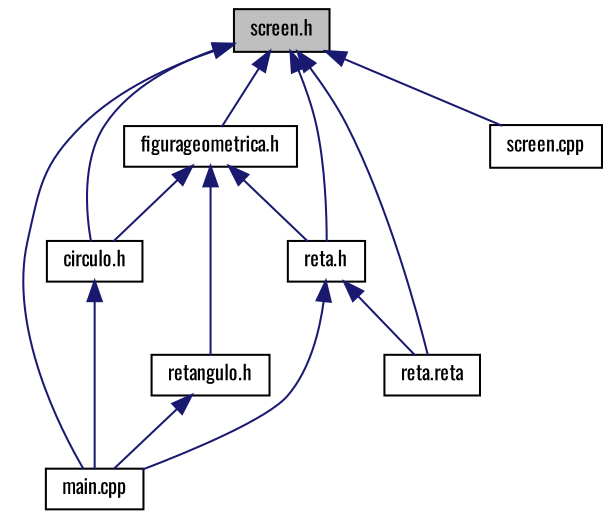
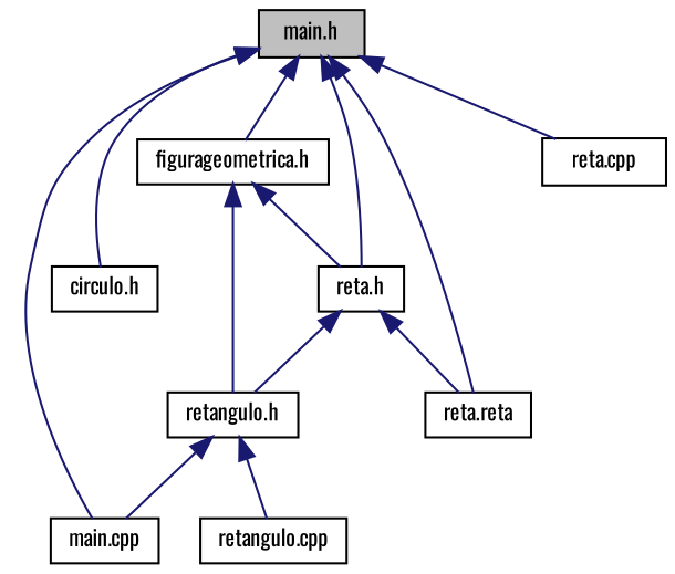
  digraph {
    fontname=Oswald
    node [color=black fillcolor=white fontname=Oswald fontsize=10 shape=record style=filled]
    edge [color=midnightblue dir=back fontname=Oswald fontsize=10 labelfontname=Helvetica labelfontsize=10 style=solid]
-   n1 [fillcolor=grey75 fontcolor=black height=0.2 label="screen.h" width=0.4]
+   n1 [fillcolor=grey75 fontcolor=black height=0.2 label="main.h" width=0.4]
    n2 [height=0.2 label="figurageometrica.h" width=0.4]
    n3 [height=0.2 label="circulo.h" width=0.4]
    n4 [height=0.2 label="main.cpp" width=0.4]
    n5 [height=0.2 label="reta.h" width=0.4]
    n6 [height=0.2 label="reta.reta" width=0.4]
-   n7 [height=0.2 label="screen.cpp" width=0.4]
+   n7 [height=0.2 label="reta.cpp" width=0.4]
    n8 [height=0.2 label="retangulo.h" width=0.4]
+   n9 [height=0.2 label="retangulo.cpp" width=0.4]
    n1 -> n2
    n1 -> n3
    n1 -> n4
    n1 -> n5
    n1 -> n6
    n1 -> n7
-   n2 -> n3
    n2 -> n5
    n2 -> n8
-   n3 -> n4
-   n5 -> n4
+   n5 -> n8
    n5 -> n6
    n8 -> n4
+   n8 -> n9
  }
